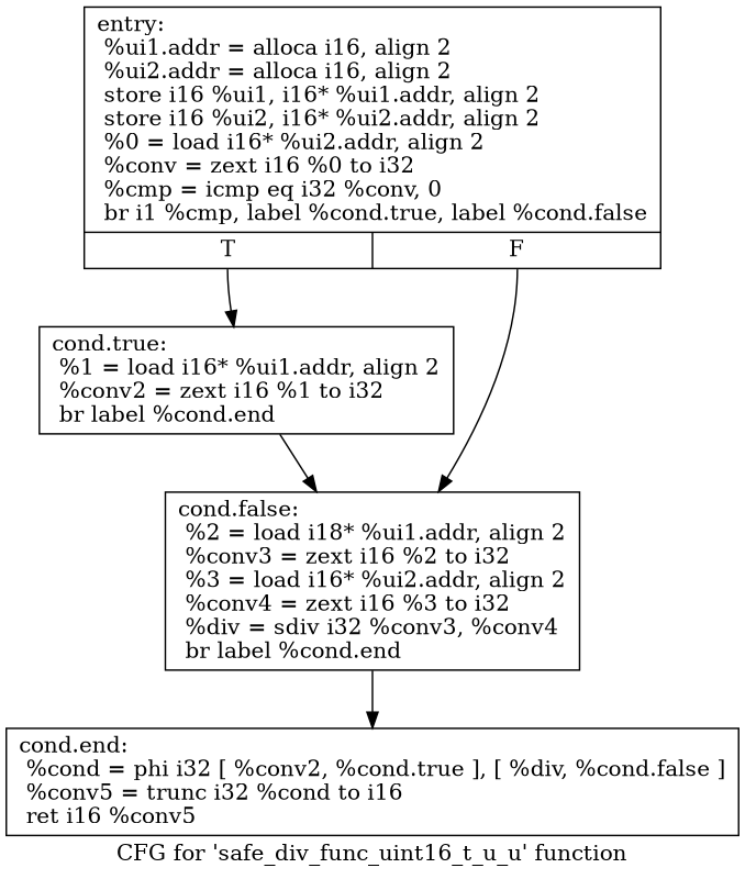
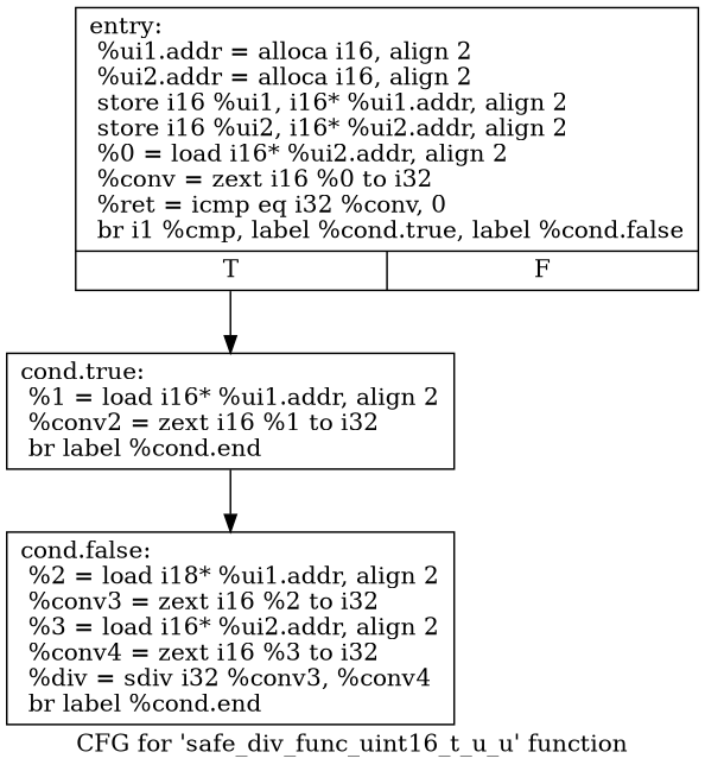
  digraph {
    label="CFG for 'safe_div_func_uint16_t_u_u' function"
    node [shape=record]
-   n1 [label="{entry:\l  %ui1.addr = alloca i16, align 2\l  %ui2.addr = alloca i16, align 2\l  store i16 %ui1, i16* %ui1.addr, align 2\l  store i16 %ui2, i16* %ui2.addr, align 2\l  %0 = load i16* %ui2.addr, align 2\l  %conv = zext i16 %0 to i32\l  %cmp = icmp eq i32 %conv, 0\l  br i1 %cmp, label %cond.true, label %cond.false\l|{<s0>T|<s1>F}}"]
+   n1 [label="{entry:\l  %ui1.addr = alloca i16, align 2\l  %ui2.addr = alloca i16, align 2\l  store i16 %ui1, i16* %ui1.addr, align 2\l  store i16 %ui2, i16* %ui2.addr, align 2\l  %0 = load i16* %ui2.addr, align 2\l  %conv = zext i16 %0 to i32\l  %ret = icmp eq i32 %conv, 0\l  br i1 %cmp, label %cond.true, label %cond.false\l|{<s0>T|<s1>F}}"]
    n2 [label="{cond.true:                                        \l  %1 = load i16* %ui1.addr, align 2\l  %conv2 = zext i16 %1 to i32\l  br label %cond.end\l}"]
    n3 [label="{cond.false:                                       \l  %2 = load i18* %ui1.addr, align 2\l  %conv3 = zext i16 %2 to i32\l  %3 = load i16* %ui2.addr, align 2\l  %conv4 = zext i16 %3 to i32\l  %div = sdiv i32 %conv3, %conv4\l  br label %cond.end\l}"]
-   n4 [label="{cond.end:                                         \l  %cond = phi i32 [ %conv2, %cond.true ], [ %div, %cond.false ]\l  %conv5 = trunc i32 %cond to i16\l  ret i16 %conv5\l}"]
    n1 -> n2 [tailport=s0]
-   n1 -> n3 [tailport=s1]
    n2 -> n3
-   n3 -> n4
  }
